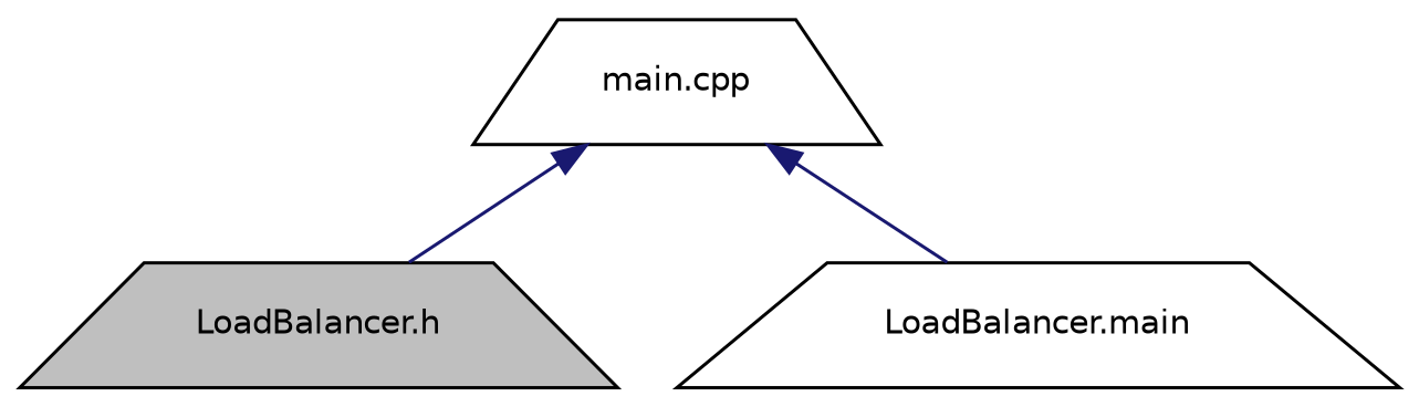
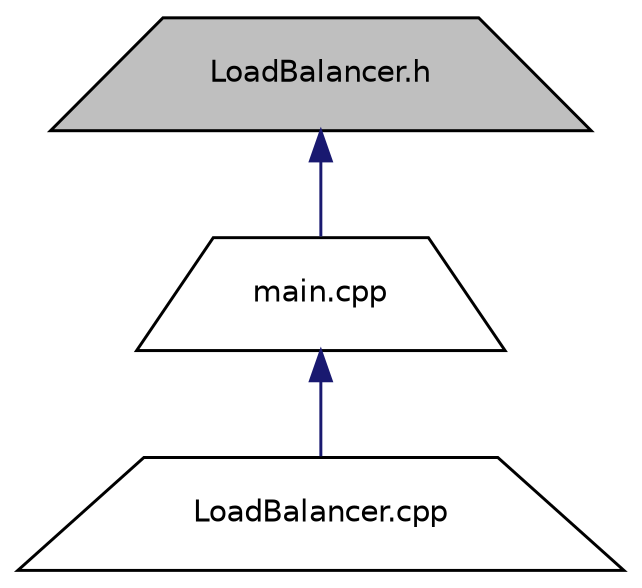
  digraph {
    node [color=black fillcolor=white fontname=Helvetica fontsize=10 shape=trapezium style=filled]
    edge [color=midnightblue dir=back fontname=Helvetica fontsize=10 labelfontname=Helvetica labelfontsize=10 style=solid]
    n1 [fillcolor=grey75 fontcolor=black height=0.2 label="LoadBalancer.h" width=0.4]
    n2 [height=0.2 label="main.cpp" width=0.4]
-   n3 [height=0.2 label="LoadBalancer.main" width=0.4]
-   n2 -> n1
+   n3 [height=0.2 label="LoadBalancer.cpp" width=0.4]
+   n1 -> n2
    n2 -> n3
  }
